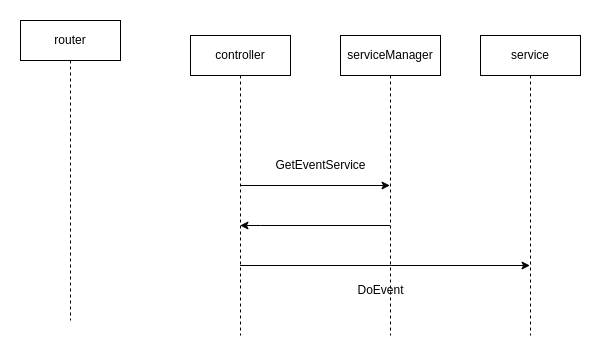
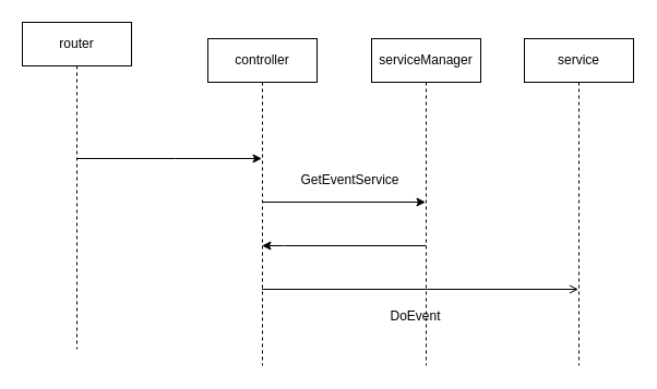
  <mxCell id="0" />
  <mxCell id="1" parent="0" />
  <mxCell id="2" value="router" style="shape=umlLifeline;perimeter=lifelinePerimeter;whiteSpace=wrap;html=1;container=1;collapsible=0;recursiveResize=0;outlineConnect=0;" vertex="1" parent="1"><mxGeometry x="20" y="20" width="100" height="300" as="geometry" /></mxCell>
  <mxCell id="3" value="controller" style="shape=umlLifeline;perimeter=lifelinePerimeter;whiteSpace=wrap;html=1;container=1;collapsible=0;recursiveResize=0;outlineConnect=0;" vertex="1" parent="1"><mxGeometry x="190" y="35" width="100" height="300" as="geometry" /></mxCell>
  <mxCell id="4" value="serviceManager" style="shape=umlLifeline;perimeter=lifelinePerimeter;whiteSpace=wrap;html=1;container=1;collapsible=0;recursiveResize=0;outlineConnect=0;" vertex="1" parent="1"><mxGeometry x="340" y="35" width="100" height="300" as="geometry" /></mxCell>
  <mxCell id="5" value="service" style="shape=umlLifeline;perimeter=lifelinePerimeter;whiteSpace=wrap;html=1;container=1;collapsible=0;recursiveResize=0;outlineConnect=0;" vertex="1" parent="1"><mxGeometry x="480" y="35" width="100" height="300" as="geometry" /></mxCell>
  <mxCell id="6" value="" style="endArrow=classic;html=1;rounded=0;" edge="1" parent="1" source="3" target="4"><mxGeometry width="50" height="50" relative="1" as="geometry"><mxPoint x="270" y="195" as="sourcePoint" /><mxPoint x="320" y="145" as="targetPoint" /></mxGeometry></mxCell>
  <mxCell id="7" value="GetEventService&lt;br&gt;" style="text;html=1;align=center;verticalAlign=middle;resizable=0;points=[];autosize=1;strokeColor=none;fillColor=none;" vertex="1" parent="1"><mxGeometry x="265" y="155" width="110" height="20" as="geometry" /></mxCell>
  <mxCell id="8" value="" style="endArrow=classic;html=1;rounded=0;" edge="1" parent="1" source="4" target="3"><mxGeometry width="50" height="50" relative="1" as="geometry"><mxPoint x="300" y="305" as="sourcePoint" /><mxPoint x="350" y="255" as="targetPoint" /><Array as="points"><mxPoint x="260" y="225" /></Array></mxGeometry></mxCell>
- <mxCell id="10" value="" style="endArrow=classic;html=1;rounded=0;" edge="1" parent="1" source="3" target="5"><mxGeometry width="50" height="50" relative="1" as="geometry"><mxPoint x="300" y="305" as="sourcePoint" /><mxPoint x="350" y="255" as="targetPoint" /><Array as="points"><mxPoint x="390" y="265" /></Array></mxGeometry></mxCell>
+ <mxCell id="9" value="" style="endArrow=classic;html=1;rounded=0;" edge="1" parent="1" source="2" target="3"><mxGeometry width="50" height="50" relative="1" as="geometry"><mxPoint x="120" y="185" as="sourcePoint" /><mxPoint x="170" y="135" as="targetPoint" /><Array as="points"><mxPoint x="160" y="145" /></Array></mxGeometry></mxCell>
+ <mxCell id="10" value="" style="endArrow=open;html=1;rounded=0;" edge="1" parent="1" source="3" target="5"><mxGeometry width="50" height="50" relative="1" as="geometry"><mxPoint x="300" y="305" as="sourcePoint" /><mxPoint x="350" y="255" as="targetPoint" /><Array as="points"><mxPoint x="390" y="265" /></Array></mxGeometry></mxCell>
  <mxCell id="11" value="DoEvent" style="text;html=1;align=center;verticalAlign=middle;resizable=0;points=[];autosize=1;strokeColor=none;fillColor=none;" vertex="1" parent="1"><mxGeometry x="350" y="280" width="60" height="20" as="geometry" /></mxCell>
